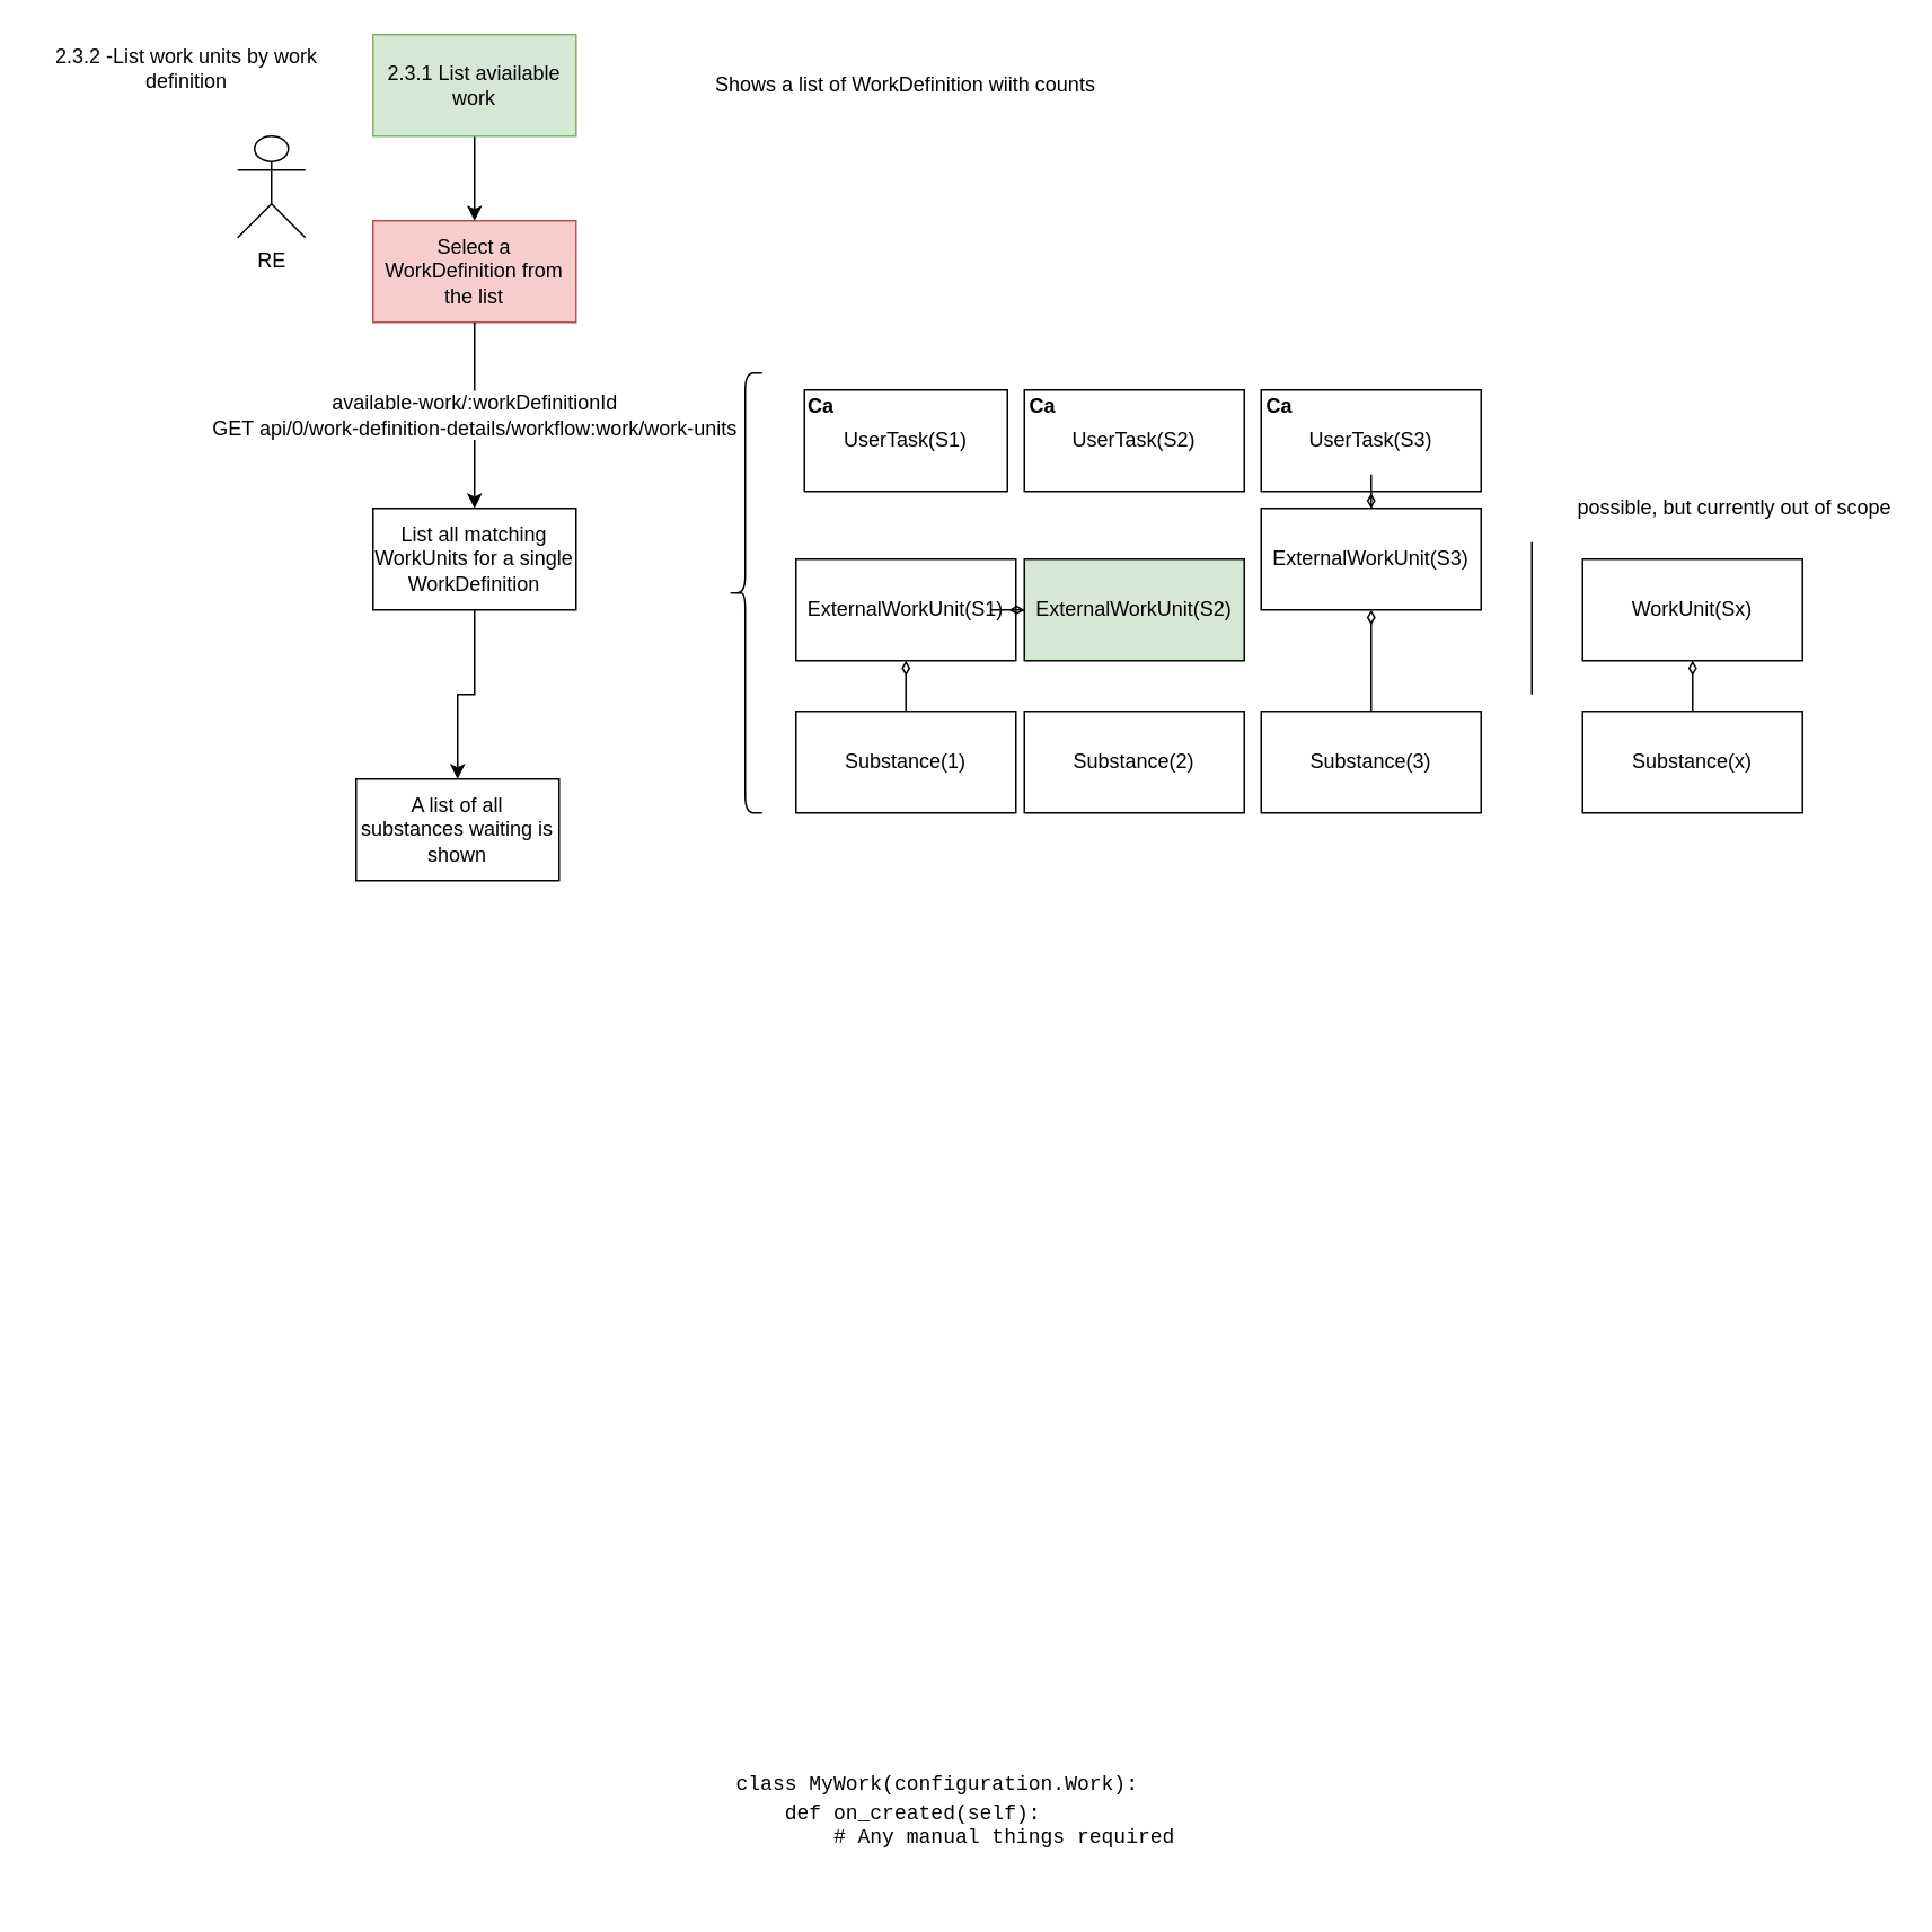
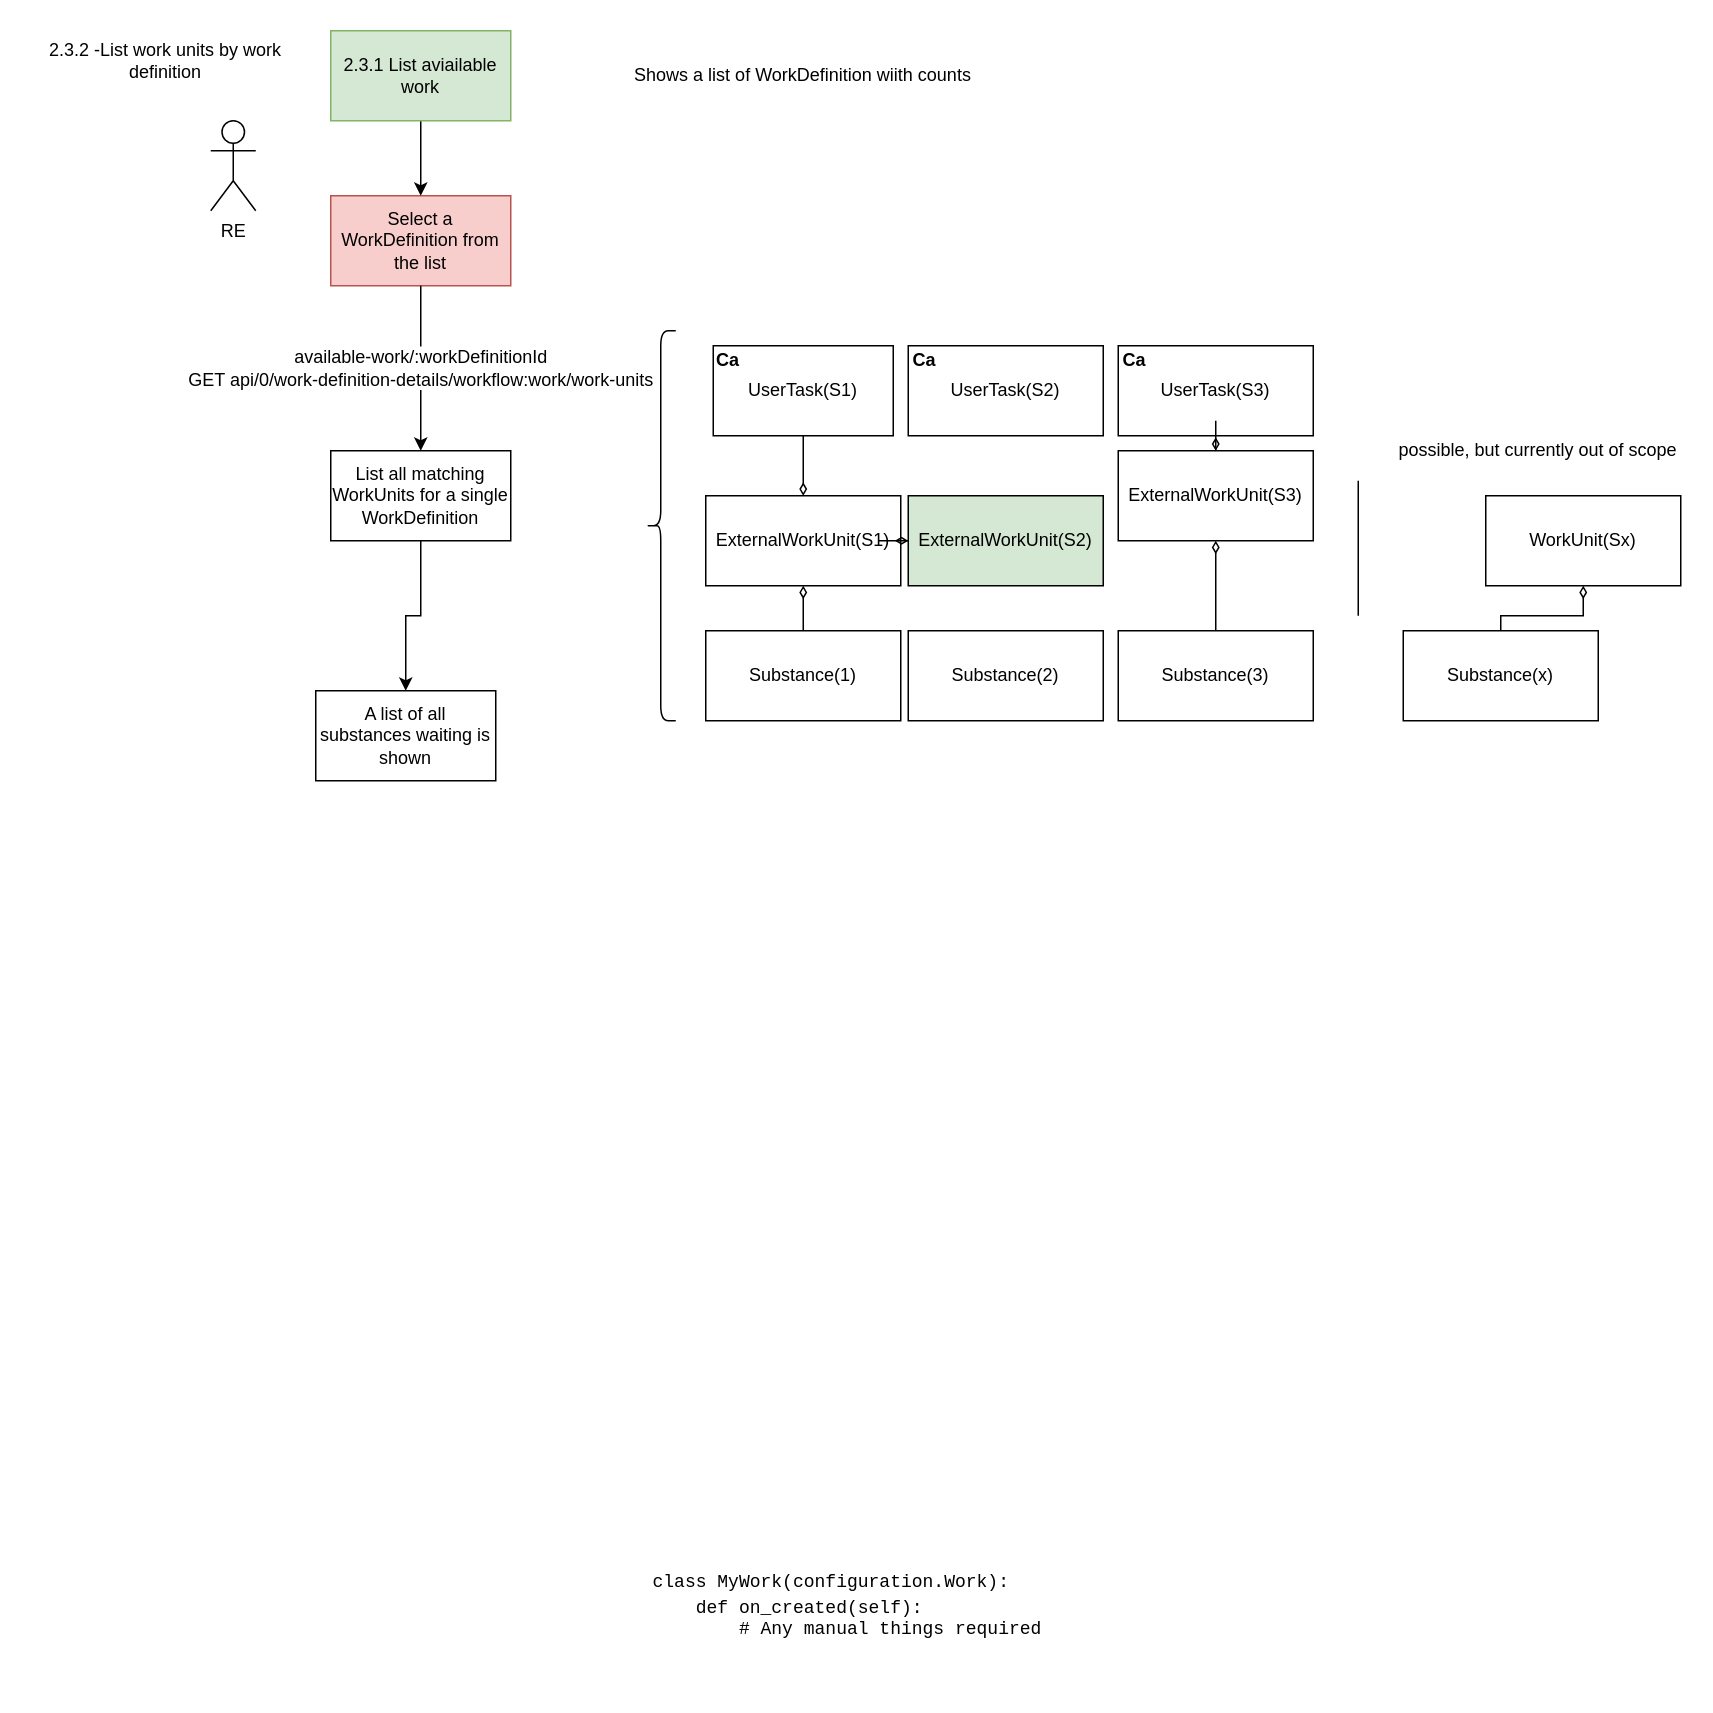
  <mxCell id="0" />
  <mxCell id="1" parent="0" />
- <mxCell id="2" value="RE" style="shape=umlActor;verticalLabelPosition=bottom;verticalAlign=top;html=1;outlineConnect=0;fontSize=12;" parent="1" vertex="1"><mxGeometry x="140" y="80" width="40" height="60" as="geometry" /></mxCell>
+ <mxCell id="2" value="RE" style="shape=umlActor;verticalLabelPosition=bottom;verticalAlign=top;html=1;outlineConnect=0;fontSize=12;" parent="1" vertex="1"><mxGeometry x="140" y="80" width="30" height="60" as="geometry" /></mxCell>
  <mxCell id="3" value="" style="edgeStyle=orthogonalEdgeStyle;rounded=0;orthogonalLoop=1;jettySize=auto;html=1;endArrow=classic;endFill=1;fontSize=12;exitX=0.5;exitY=1;exitDx=0;exitDy=0;" parent="1" source="7" target="5" edge="1"><mxGeometry relative="1" as="geometry"><mxPoint x="280" y="350" as="sourcePoint" /></mxGeometry></mxCell>
  <mxCell id="4" value="Select a WorkDefinition from the list" style="whiteSpace=wrap;html=1;rounded=0;fillColor=#f8cecc;strokeColor=#b85450;" parent="1" vertex="1"><mxGeometry x="220" y="130" width="120" height="60" as="geometry" /></mxCell>
  <mxCell id="5" value="A list of all substances waiting is shown" style="whiteSpace=wrap;html=1;rounded=0;" parent="1" vertex="1"><mxGeometry x="210" y="460" width="120" height="60" as="geometry" /></mxCell>
  <mxCell id="6" value="&lt;h1&gt;&lt;div style=&quot;text-align: justify&quot;&gt;&lt;span style=&quot;font-family: &amp;#34;courier new&amp;#34; ; font-size: 12px ; font-weight: normal&quot;&gt;class MyWork(configuration.Work):&lt;/span&gt;&lt;br&gt;&lt;/div&gt;&lt;font face=&quot;Courier New&quot; style=&quot;font-size: 12px ; font-weight: normal&quot;&gt;&lt;div style=&quot;text-align: justify&quot;&gt;&lt;span&gt;&amp;nbsp; &amp;nbsp; def on_created(self):&lt;/span&gt;&lt;/div&gt;&lt;div style=&quot;text-align: justify&quot;&gt;&lt;span&gt;&amp;nbsp; &amp;nbsp; &amp;nbsp; &amp;nbsp; # Any manual things required&lt;br&gt;&lt;/span&gt;&lt;/div&gt;&lt;/font&gt;&lt;/h1&gt;" style="text;html=1;strokeColor=none;fillColor=none;spacing=5;spacingTop=-20;whiteSpace=wrap;overflow=hidden;rounded=0;fontSize=12;" parent="1" vertex="1"><mxGeometry x="430" y="1030" width="380" height="90" as="geometry" /></mxCell>
  <mxCell id="7" value="List all matching WorkUnits for a single WorkDefinition" style="whiteSpace=wrap;html=1;rounded=0;" parent="1" vertex="1"><mxGeometry x="220" y="300" width="120" height="60" as="geometry" /></mxCell>
  <mxCell id="8" value="available-work/:workDefinitionId&lt;br&gt;GET api/0/work-definition-details/workflow:work/work-units" style="edgeStyle=orthogonalEdgeStyle;rounded=0;orthogonalLoop=1;jettySize=auto;html=1;endArrow=classic;endFill=1;fontSize=12;" parent="1" source="4" target="7" edge="1"><mxGeometry relative="1" as="geometry"><mxPoint x="280" y="170" as="sourcePoint" /><mxPoint x="280" y="420" as="targetPoint" /></mxGeometry></mxCell>
  <mxCell id="9" value="" style="shape=curlyBracket;whiteSpace=wrap;html=1;rounded=1;" parent="1" vertex="1"><mxGeometry x="430" y="220" width="20" height="260" as="geometry" /></mxCell>
  <mxCell id="10" value="" style="group" parent="1" vertex="1" connectable="0"><mxGeometry x="475" y="230" width="120" height="60" as="geometry" /></mxCell>
  <mxCell id="11" value="" style="group;recursiveResize=1;" parent="10" vertex="1" connectable="0"><mxGeometry width="120" height="60" as="geometry" /></mxCell>
  <mxCell id="12" value="" style="group" parent="11" vertex="1" connectable="0"><mxGeometry width="120" height="60" as="geometry" /></mxCell>
  <mxCell id="13" value="UserTask(S1)" style="rounded=0;whiteSpace=wrap;html=1;fillColor=#FFFFFF;fontSize=12;" parent="12" vertex="1"><mxGeometry width="120" height="60" as="geometry" /></mxCell>
  <mxCell id="14" value="&lt;b&gt;Ca&lt;/b&gt;" style="text;html=1;strokeColor=none;fillColor=none;align=center;verticalAlign=middle;whiteSpace=wrap;rounded=0;" parent="12" vertex="1"><mxGeometry width="20" height="20" as="geometry" /></mxCell>
  <mxCell id="15" value="" style="group" parent="1" vertex="1" connectable="0"><mxGeometry x="605" y="230" width="130" height="60" as="geometry" /></mxCell>
  <mxCell id="16" value="" style="group;recursiveResize=1;" parent="15" vertex="1" connectable="0"><mxGeometry width="130" height="60" as="geometry" /></mxCell>
  <mxCell id="17" value="" style="group" parent="16" vertex="1" connectable="0"><mxGeometry width="130" height="60" as="geometry" /></mxCell>
  <mxCell id="18" value="UserTask(S2)" style="rounded=0;whiteSpace=wrap;html=1;fillColor=#FFFFFF;fontSize=12;" parent="17" vertex="1"><mxGeometry width="130" height="60" as="geometry" /></mxCell>
  <mxCell id="19" value="&lt;b&gt;Ca&lt;/b&gt;" style="text;html=1;strokeColor=none;fillColor=none;align=center;verticalAlign=middle;whiteSpace=wrap;rounded=0;" parent="17" vertex="1"><mxGeometry width="21.667" height="20" as="geometry" /></mxCell>
  <mxCell id="20" value="" style="group" parent="1" vertex="1" connectable="0"><mxGeometry x="745" y="230" width="130" height="60" as="geometry" /></mxCell>
  <mxCell id="21" value="" style="group;recursiveResize=1;" parent="20" vertex="1" connectable="0"><mxGeometry width="130" height="60" as="geometry" /></mxCell>
  <mxCell id="22" value="" style="group" parent="21" vertex="1" connectable="0"><mxGeometry width="130" height="60" as="geometry" /></mxCell>
  <mxCell id="23" value="UserTask(S3)" style="rounded=0;whiteSpace=wrap;html=1;fillColor=#FFFFFF;fontSize=12;" parent="22" vertex="1"><mxGeometry width="130" height="60" as="geometry" /></mxCell>
  <mxCell id="24" value="&lt;b&gt;Ca&lt;/b&gt;" style="text;html=1;strokeColor=none;fillColor=none;align=center;verticalAlign=middle;whiteSpace=wrap;rounded=0;" parent="22" vertex="1"><mxGeometry width="21.667" height="20" as="geometry" /></mxCell>
+ <mxCell id="25" value="" style="edgeStyle=orthogonalEdgeStyle;rounded=0;orthogonalLoop=1;jettySize=auto;html=1;startArrow=diamondThin;startFill=0;endArrow=none;endFill=0;" parent="1" source="27" target="13" edge="1"><mxGeometry relative="1" as="geometry" /></mxCell>
  <mxCell id="26" style="edgeStyle=orthogonalEdgeStyle;rounded=0;orthogonalLoop=1;jettySize=auto;html=1;startArrow=diamondThin;startFill=0;endArrow=none;endFill=0;" edge="1" parent="1" source="27" target="41"><mxGeometry relative="1" as="geometry" /></mxCell>
  <mxCell id="27" value="ExternalWorkUnit(S1)" style="rounded=0;whiteSpace=wrap;html=1;fontSize=12;" parent="1" vertex="1"><mxGeometry x="470" y="330" width="130" height="60" as="geometry" /></mxCell>
  <mxCell id="28" value="" style="edgeStyle=orthogonalEdgeStyle;rounded=0;orthogonalLoop=1;jettySize=auto;html=1;startArrow=diamondThin;startFill=0;endArrow=none;endFill=0;" parent="1" source="29" target="27" edge="1"><mxGeometry relative="1" as="geometry" /></mxCell>
  <mxCell id="29" value="ExternalWorkUnit(S2)" style="rounded=0;whiteSpace=wrap;html=1;fontSize=12;fillColor=#d5e8d4;" parent="1" vertex="1"><mxGeometry x="605" y="330" width="130" height="60" as="geometry" /></mxCell>
  <mxCell id="30" value="" style="edgeStyle=orthogonalEdgeStyle;rounded=0;orthogonalLoop=1;jettySize=auto;html=1;startArrow=diamondThin;startFill=0;endArrow=none;endFill=0;" parent="1" source="32" target="23" edge="1"><mxGeometry relative="1" as="geometry" /></mxCell>
  <mxCell id="31" style="edgeStyle=orthogonalEdgeStyle;rounded=0;orthogonalLoop=1;jettySize=auto;html=1;startArrow=diamondThin;startFill=0;endArrow=none;endFill=0;" edge="1" parent="1" source="32" target="43"><mxGeometry relative="1" as="geometry" /></mxCell>
  <mxCell id="32" value="ExternalWorkUnit(S3)" style="rounded=0;whiteSpace=wrap;html=1;fontSize=12;" parent="1" vertex="1"><mxGeometry x="745" y="300" width="130" height="60" as="geometry" /></mxCell>
  <mxCell id="33" style="edgeStyle=orthogonalEdgeStyle;rounded=0;orthogonalLoop=1;jettySize=auto;html=1;startArrow=diamondThin;startFill=0;endArrow=none;endFill=0;" edge="1" parent="1" source="34" target="44"><mxGeometry relative="1" as="geometry" /></mxCell>
- <mxCell id="34" value="WorkUnit(Sx)" style="rounded=0;whiteSpace=wrap;html=1;fontSize=12;" parent="1" vertex="1"><mxGeometry x="935" y="330" width="130" height="60" as="geometry" /></mxCell>
+ <mxCell id="34" value="WorkUnit(Sx)" style="rounded=0;whiteSpace=wrap;html=1;fontSize=12;" parent="1" vertex="1"><mxGeometry x="990" y="330" width="130" height="60" as="geometry" /></mxCell>
  <mxCell id="35" value="" style="endArrow=none;html=1;" parent="1" edge="1"><mxGeometry width="50" height="50" relative="1" as="geometry"><mxPoint x="905" y="410" as="sourcePoint" /><mxPoint x="905" y="320" as="targetPoint" /></mxGeometry></mxCell>
  <mxCell id="36" value="possible, but currently out of scope" style="text;html=1;strokeColor=none;fillColor=none;align=center;verticalAlign=middle;whiteSpace=wrap;rounded=0;" parent="1" vertex="1"><mxGeometry x="930" y="290" width="190" height="20" as="geometry" /></mxCell>
  <mxCell id="37" style="edgeStyle=orthogonalEdgeStyle;rounded=0;orthogonalLoop=1;jettySize=auto;html=1;" edge="1" parent="1" source="38" target="4"><mxGeometry relative="1" as="geometry" /></mxCell>
  <mxCell id="38" value="2.3.1 List aviailable work" style="rounded=0;whiteSpace=wrap;html=1;fillColor=#d5e8d4;strokeColor=#82b366;" vertex="1" parent="1"><mxGeometry x="220" y="20" width="120" height="60" as="geometry" /></mxCell>
  <mxCell id="39" value="2.3.2 -List work units by work definition" style="text;html=1;strokeColor=none;fillColor=none;align=center;verticalAlign=middle;whiteSpace=wrap;rounded=0;" vertex="1" parent="1"><mxGeometry x="20" y="30" width="180" height="20" as="geometry" /></mxCell>
  <mxCell id="40" value="Shows a list of WorkDefinition wiith counts" style="text;html=1;strokeColor=none;fillColor=none;align=center;verticalAlign=middle;whiteSpace=wrap;rounded=0;" vertex="1" parent="1"><mxGeometry x="420" y="40" width="230" height="20" as="geometry" /></mxCell>
  <mxCell id="41" value="Substance(1)" style="rounded=0;whiteSpace=wrap;html=1;fontSize=12;" vertex="1" parent="1"><mxGeometry x="470" y="420" width="130" height="60" as="geometry" /></mxCell>
  <mxCell id="42" value="Substance(2)" style="rounded=0;whiteSpace=wrap;html=1;fontSize=12;" vertex="1" parent="1"><mxGeometry x="605" y="420" width="130" height="60" as="geometry" /></mxCell>
  <mxCell id="43" value="Substance(3)" style="rounded=0;whiteSpace=wrap;html=1;fontSize=12;" vertex="1" parent="1"><mxGeometry x="745" y="420" width="130" height="60" as="geometry" /></mxCell>
  <mxCell id="44" value="Substance(x)" style="rounded=0;whiteSpace=wrap;html=1;fontSize=12;" vertex="1" parent="1"><mxGeometry x="935" y="420" width="130" height="60" as="geometry" /></mxCell>
